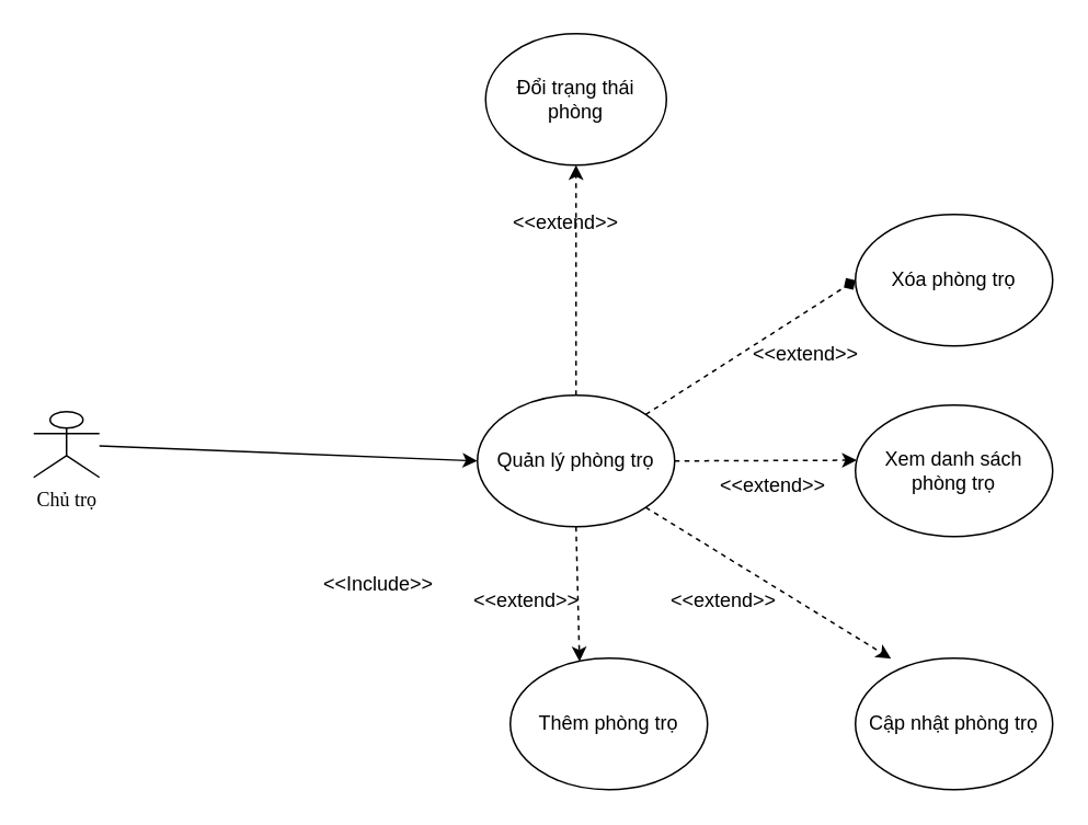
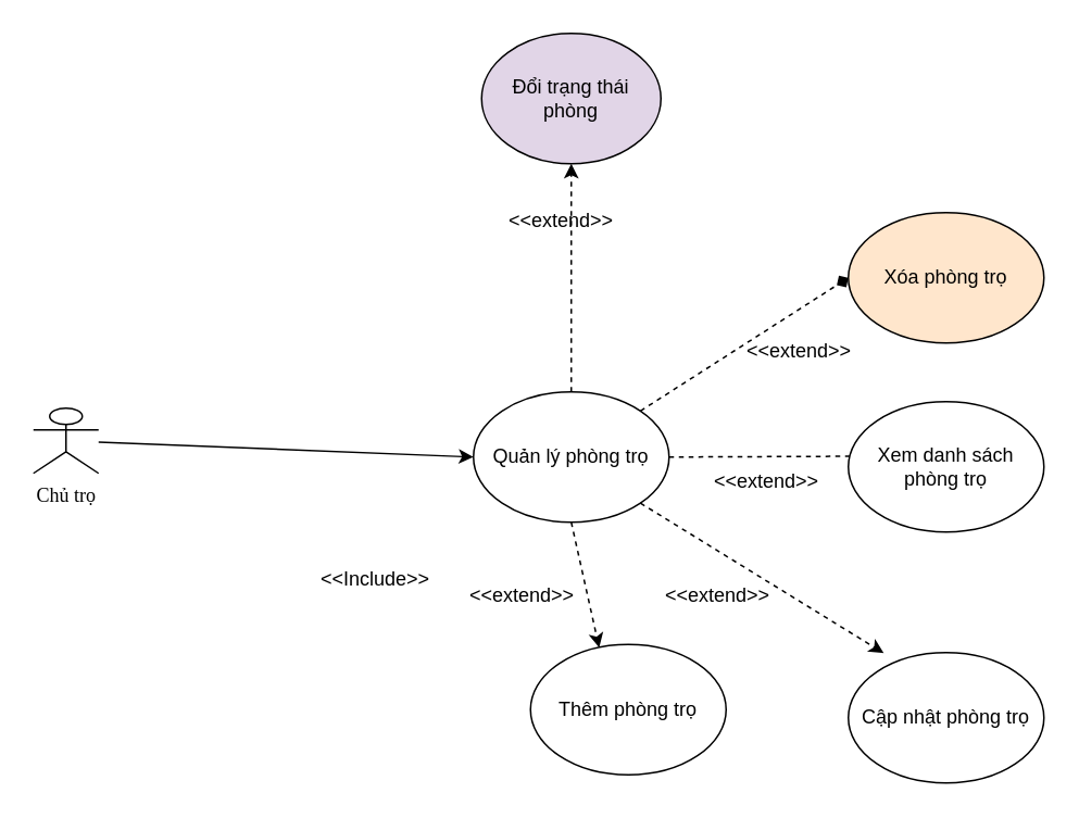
  <mxCell id="0" />
  <mxCell id="1" parent="0" />
  <mxCell id="2" value="Chủ trọ" style="shape=umlActor;verticalLabelPosition=bottom;verticalAlign=top;html=1;outlineConnect=0;fontFamily=Times New Roman;" vertex="1" parent="1"><mxGeometry x="20" y="250" width="40" height="40" as="geometry" /></mxCell>
  <mxCell id="3" value="Quản lý phòng trọ" style="ellipse;whiteSpace=wrap;html=1;" vertex="1" parent="1"><mxGeometry x="290" y="240" width="120" height="80" as="geometry" /></mxCell>
- <mxCell id="4" value="Thêm phòng trọ" style="ellipse;whiteSpace=wrap;html=1;" vertex="1" parent="1"><mxGeometry x="310" y="400" width="120" height="80" as="geometry" /></mxCell>
+ <mxCell id="4" value="Thêm phòng trọ" style="ellipse;whiteSpace=wrap;html=1;" vertex="1" parent="1"><mxGeometry x="325" y="395" width="120" height="80" as="geometry" /></mxCell>
  <mxCell id="5" value="Cập nhật phòng trọ" style="ellipse;whiteSpace=wrap;html=1;" vertex="1" parent="1"><mxGeometry x="520" y="400" width="120" height="80" as="geometry" /></mxCell>
  <mxCell id="6" value="Xem danh sách&lt;br&gt;phòng trọ" style="ellipse;whiteSpace=wrap;html=1;" vertex="1" parent="1"><mxGeometry x="520" y="246" width="120" height="80" as="geometry" /></mxCell>
- <mxCell id="7" value="Xóa phòng trọ" style="ellipse;whiteSpace=wrap;html=1;" vertex="1" parent="1"><mxGeometry x="520" y="130" width="120" height="80" as="geometry" /></mxCell>
+ <mxCell id="7" value="Xóa phòng trọ" style="ellipse;whiteSpace=wrap;html=1;fillColor=#ffe6cc;" vertex="1" parent="1"><mxGeometry x="520" y="130" width="120" height="80" as="geometry" /></mxCell>
  <mxCell id="8" value="" style="endArrow=classic;html=1;rounded=0;entryX=0;entryY=0.5;entryDx=0;entryDy=0;" edge="1" parent="1" source="2" target="3"><mxGeometry width="50" height="50" relative="1" as="geometry"><mxPoint x="340" y="360" as="sourcePoint" /><mxPoint x="390" y="310" as="targetPoint" /></mxGeometry></mxCell>
  <mxCell id="9" value="&amp;lt;&amp;lt;Include&amp;gt;&amp;gt;" style="text;html=1;strokeColor=none;fillColor=none;align=center;verticalAlign=middle;whiteSpace=wrap;rounded=0;" vertex="1" parent="1"><mxGeometry x="200" y="340" width="60" height="30" as="geometry" /></mxCell>
  <mxCell id="10" value="" style="endArrow=classic;html=1;rounded=0;dashed=1;entryX=0.351;entryY=0.025;entryDx=0;entryDy=0;entryPerimeter=0;" edge="1" parent="1" target="4"><mxGeometry width="50" height="50" relative="1" as="geometry"><mxPoint x="350" y="320" as="sourcePoint" /><mxPoint x="346" y="400" as="targetPoint" /></mxGeometry></mxCell>
  <mxCell id="11" value="" style="endArrow=classic;html=1;rounded=0;dashed=1;entryX=0.181;entryY=0.004;entryDx=0;entryDy=0;entryPerimeter=0;exitX=1;exitY=1;exitDx=0;exitDy=0;" edge="1" parent="1" source="3" target="5"><mxGeometry width="50" height="50" relative="1" as="geometry"><mxPoint x="360" y="330" as="sourcePoint" /><mxPoint x="362" y="412" as="targetPoint" /></mxGeometry></mxCell>
- <mxCell id="12" value="" style="endArrow=classic;html=1;rounded=0;dashed=1;entryX=0.007;entryY=0.419;entryDx=0;entryDy=0;entryPerimeter=0;exitX=1;exitY=0.5;exitDx=0;exitDy=0;" edge="1" parent="1" source="3" target="6"><mxGeometry width="50" height="50" relative="1" as="geometry"><mxPoint x="370" y="340" as="sourcePoint" /><mxPoint x="372" y="422" as="targetPoint" /></mxGeometry></mxCell>
+ <mxCell id="12" value="" style="endArrow=none;html=1;rounded=0;dashed=1;entryX=0.007;entryY=0.419;entryDx=0;entryDy=0;entryPerimeter=0;exitX=1;exitY=0.5;exitDx=0;exitDy=0;" edge="1" parent="1" source="3" target="6"><mxGeometry width="50" height="50" relative="1" as="geometry"><mxPoint x="370" y="340" as="sourcePoint" /><mxPoint x="372" y="422" as="targetPoint" /></mxGeometry></mxCell>
  <mxCell id="13" value="" style="endArrow=diamond;html=1;rounded=0;dashed=1;entryX=0;entryY=0.5;entryDx=0;entryDy=0;exitX=1;exitY=0;exitDx=0;exitDy=0;" edge="1" parent="1" source="3" target="7"><mxGeometry width="50" height="50" relative="1" as="geometry"><mxPoint x="380" y="350" as="sourcePoint" /><mxPoint x="382" y="432" as="targetPoint" /></mxGeometry></mxCell>
  <mxCell id="14" value="&amp;lt;&amp;lt;extend&amp;gt;&amp;gt;" style="text;html=1;strokeColor=none;fillColor=none;align=center;verticalAlign=middle;whiteSpace=wrap;rounded=0;" vertex="1" parent="1"><mxGeometry x="290" y="350" width="60" height="30" as="geometry" /></mxCell>
  <mxCell id="15" value="&amp;lt;&amp;lt;extend&amp;gt;&amp;gt;" style="text;html=1;strokeColor=none;fillColor=none;align=center;verticalAlign=middle;whiteSpace=wrap;rounded=0;" vertex="1" parent="1"><mxGeometry x="410" y="350" width="60" height="30" as="geometry" /></mxCell>
  <mxCell id="16" value="&amp;lt;&amp;lt;extend&amp;gt;&amp;gt;" style="text;html=1;strokeColor=none;fillColor=none;align=center;verticalAlign=middle;whiteSpace=wrap;rounded=0;" vertex="1" parent="1"><mxGeometry x="440" y="280" width="60" height="30" as="geometry" /></mxCell>
  <mxCell id="17" value="&amp;lt;&amp;lt;extend&amp;gt;&amp;gt;" style="text;html=1;strokeColor=none;fillColor=none;align=center;verticalAlign=middle;whiteSpace=wrap;rounded=0;" vertex="1" parent="1"><mxGeometry x="460" y="200" width="60" height="30" as="geometry" /></mxCell>
- <mxCell id="18" value="Đổi trạng thái phòng" style="ellipse;whiteSpace=wrap;html=1;" vertex="1" parent="1"><mxGeometry x="295" y="20" width="110" height="80" as="geometry" /></mxCell>
+ <mxCell id="18" value="Đổi trạng thái phòng" style="ellipse;whiteSpace=wrap;html=1;fillColor=#e1d5e7;" vertex="1" parent="1"><mxGeometry x="295" y="20" width="110" height="80" as="geometry" /></mxCell>
  <mxCell id="19" value="" style="endArrow=classic;html=1;rounded=0;dashed=1;entryX=0.5;entryY=1;entryDx=0;entryDy=0;exitX=0.5;exitY=0;exitDx=0;exitDy=0;" edge="1" parent="1" target="18" source="3"><mxGeometry width="50" height="50" relative="1" as="geometry"><mxPoint x="246" y="172" as="sourcePoint" /><mxPoint x="236" y="352" as="targetPoint" /></mxGeometry></mxCell>
  <mxCell id="20" value="&amp;lt;&amp;lt;extend&amp;gt;&amp;gt;" style="text;html=1;strokeColor=none;fillColor=none;align=center;verticalAlign=middle;whiteSpace=wrap;rounded=0;" vertex="1" parent="1"><mxGeometry x="314" y="120" width="60" height="30" as="geometry" /></mxCell>
